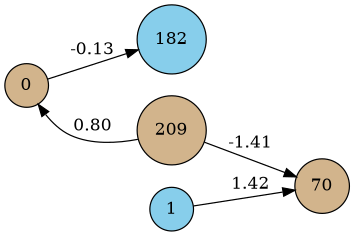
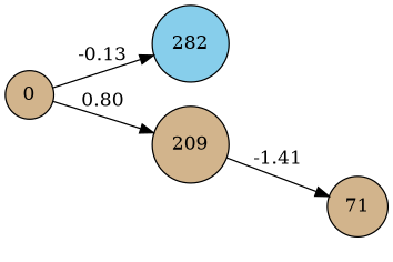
  digraph {
    rankdir=LR
    node [fillcolor=tan shape=circle style=filled]
    n1 [label=0]
-   n2 [fillcolor=skyblue label=182]
+   n2 [fillcolor=skyblue label=282]
    n3 [label=209]
-   n4 [label=70]
-   n5 [fillcolor=skyblue label=1]
+   n4 [label=71]
    n1 -> n2 [label=-0.13]
-   n3 -> n1 [label=0.80]
+   n1 -> n3 [label=0.80]
    n3 -> n4 [label=-1.41]
-   n5 -> n4 [label=1.42]
  }
